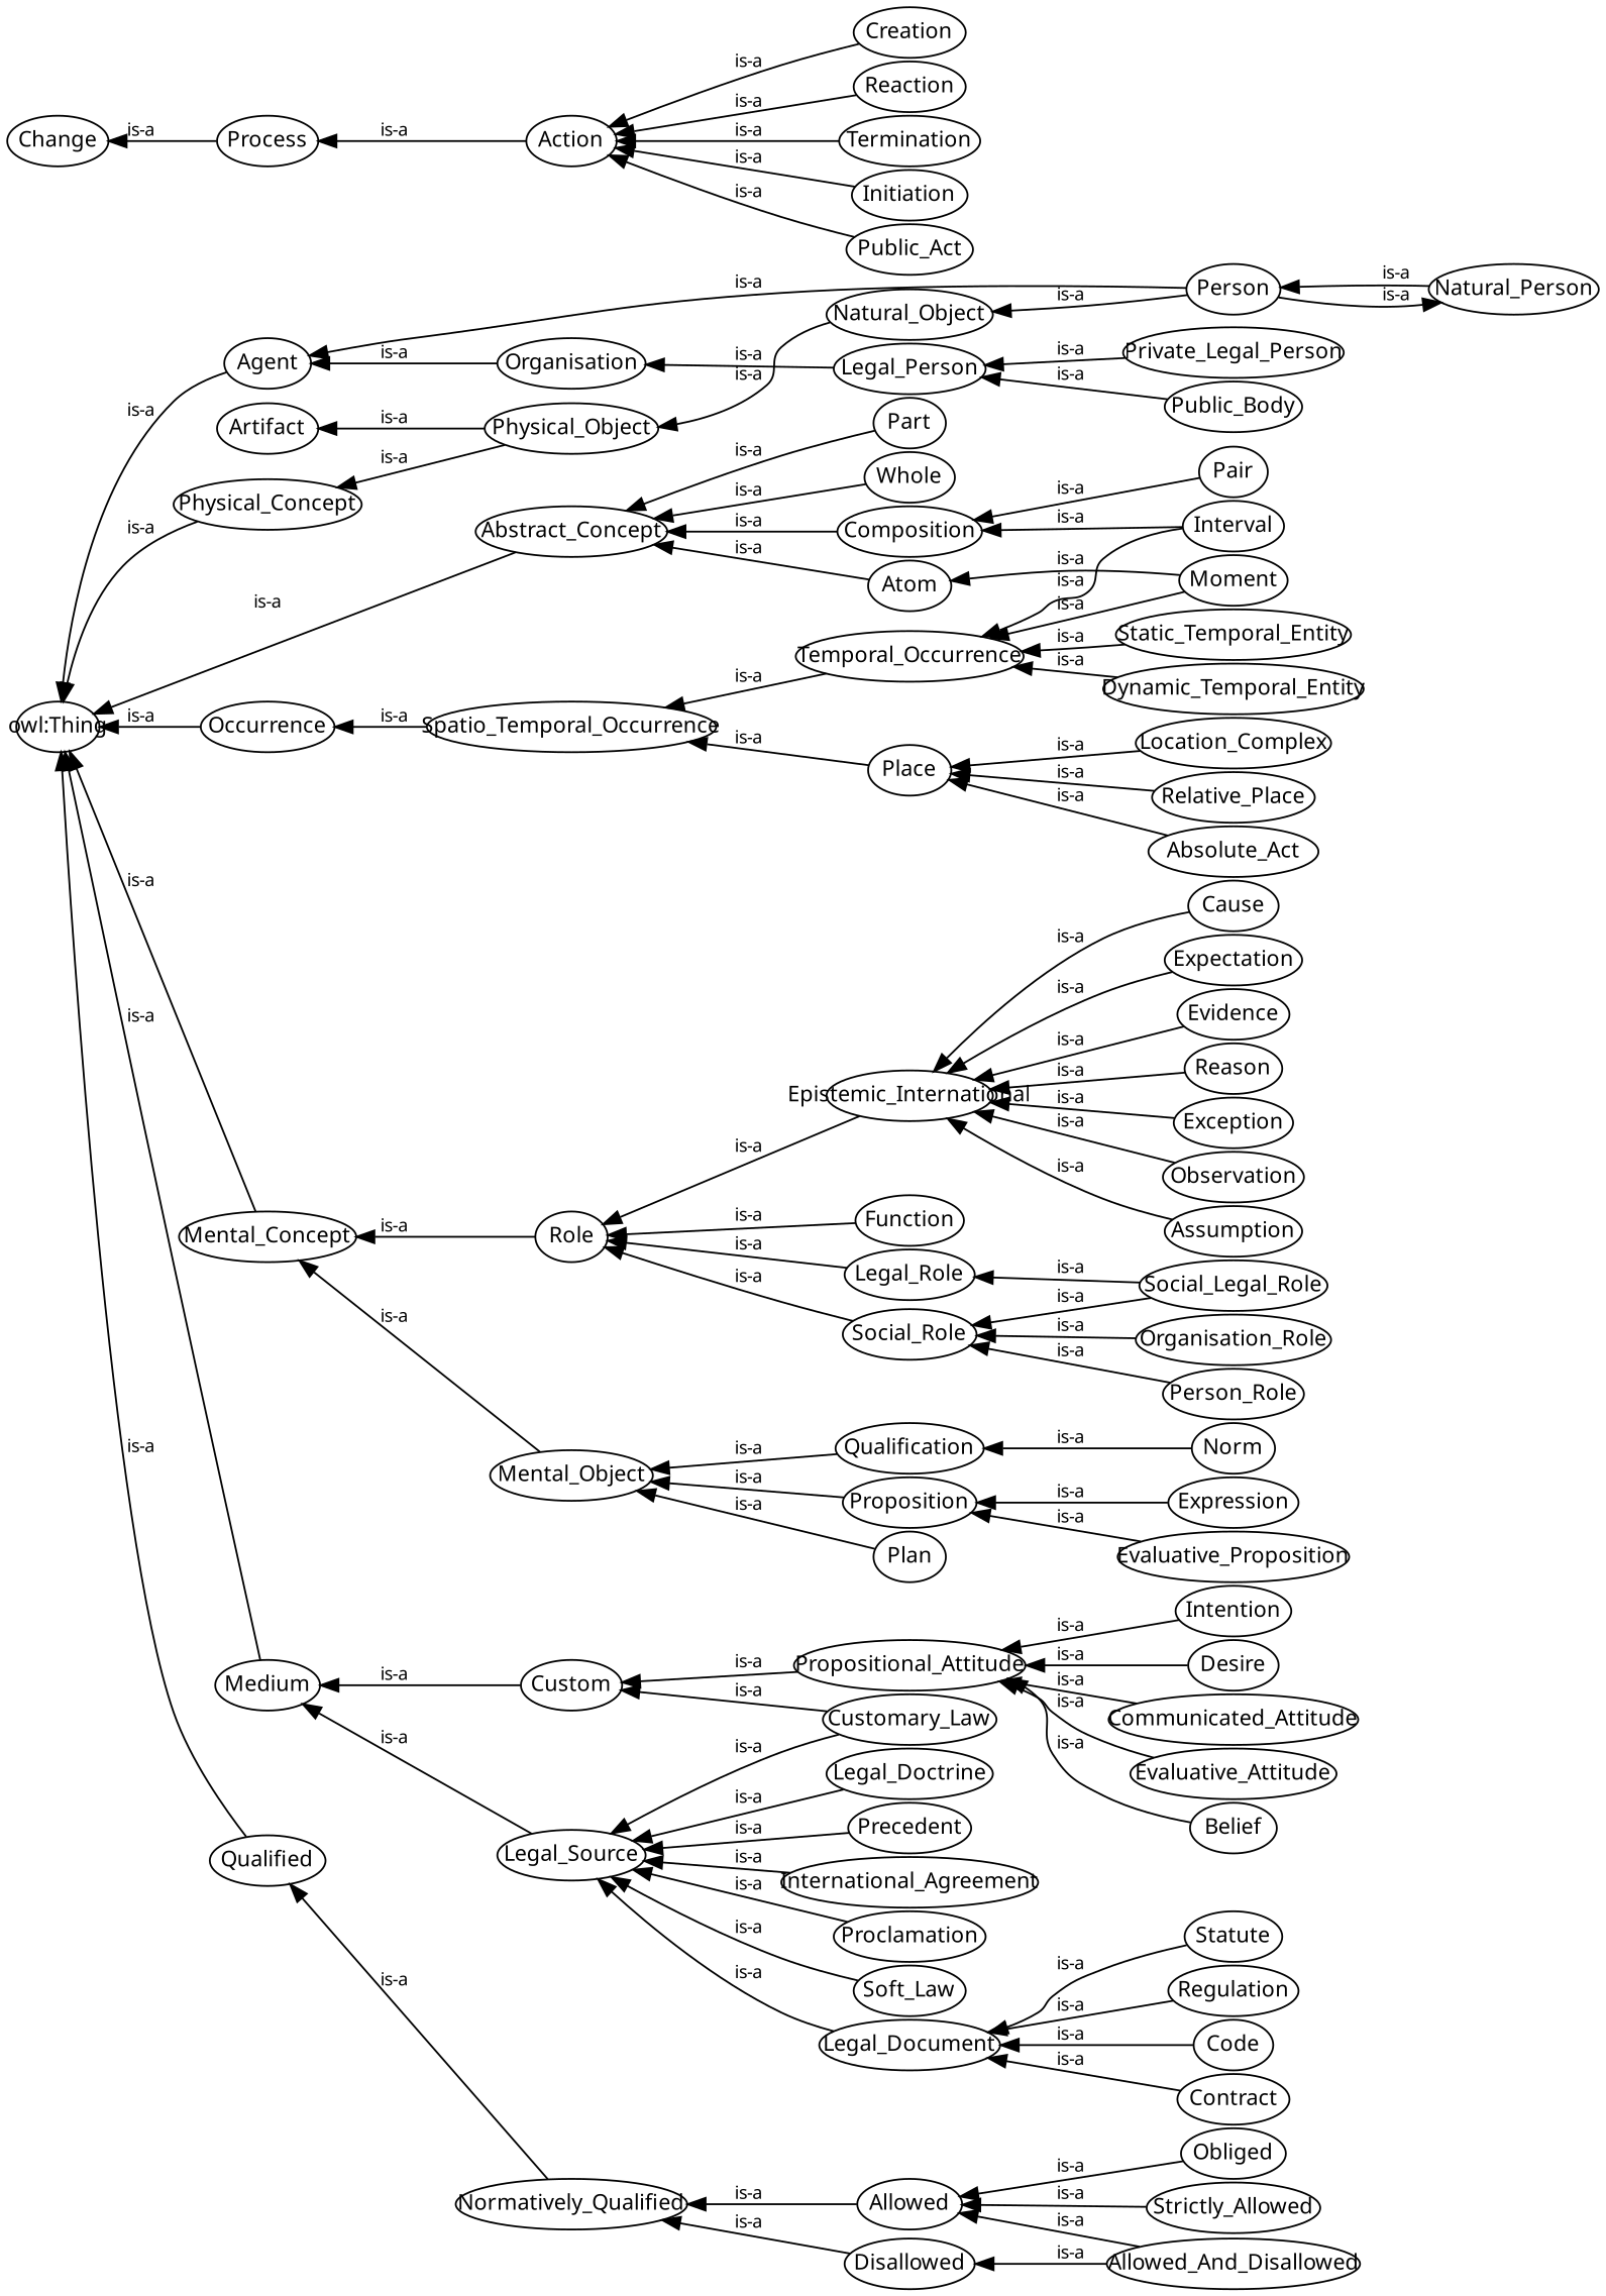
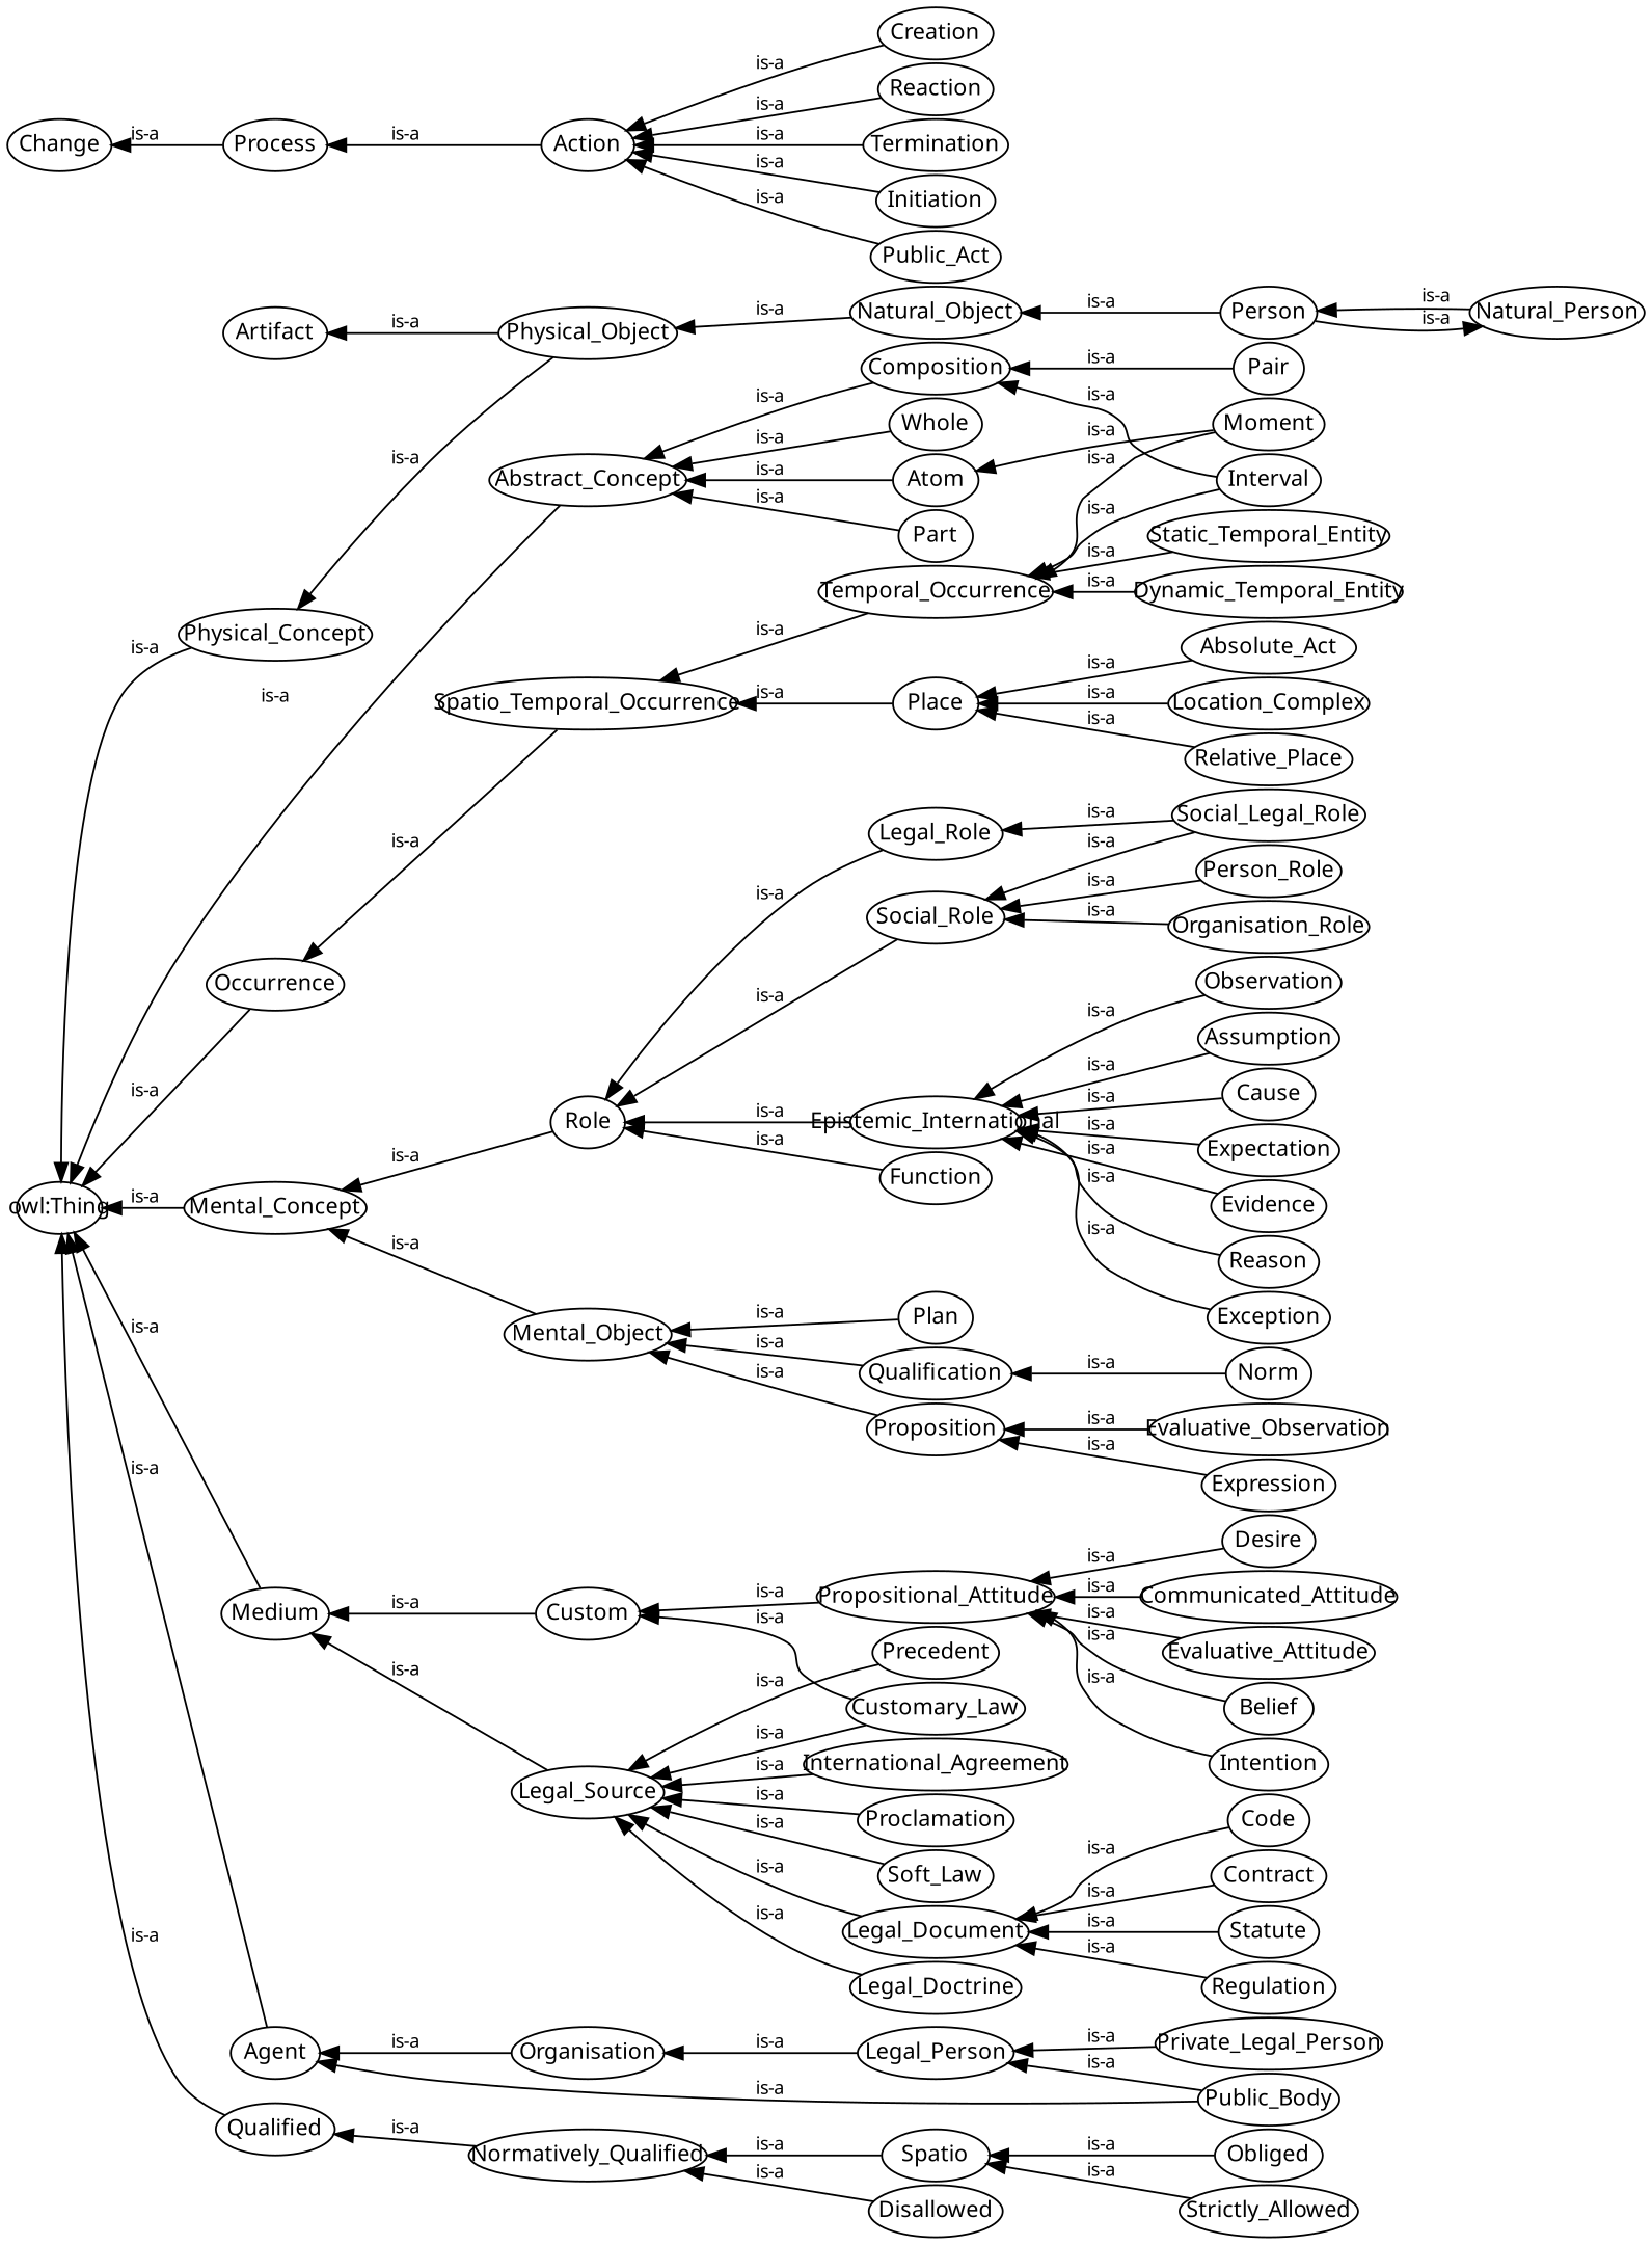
  digraph {
    nodesep=0.03
    rankdir=LR
    ranksep=0.05
    node [fixedsize=true fontname=GillSans fontsize=12.00 shape=ellipse]
    edge [dir=back floatlabel=true fontname=GillSans fontsize=10]
    Natural_Object [height=0.39 width=1.28]
    Person [height=0.39 width=0.72]
    Natural_Person [height=0.39 width=1.31]
    Legal_Person [height=0.39 width=1.17]
    Public_Body [height=0.39 width=1.06]
    Private_Legal_Person [height=0.39 width=1.69]
    Person_Role [height=0.39 width=1.08]
    Communicated_Attitude [height=0.39 width=1.92]
    Change [height=0.39 width=0.78]
    Process [height=0.39 width=0.78]
    Action [height=0.39 width=0.69]
    Plan [height=0.39 width=0.56]
    Evaluative_Attitude [height=0.39 width=1.58]
    Organisation_Role [height=0.39 width=1.50]
    Regulation [height=0.39 width=1.00]
    Whole [height=0.39 width=0.69]
    Relative_Place [height=0.39 width=1.25]
    Evidence [height=0.39 width=0.86]
    Belief [height=0.39 width=0.67]
    Dynamic_Temporal_Entity [height=0.39 width=2.00]
    Reason [height=0.39 width=0.75]
    Creation [height=0.39 width=0.86]
    Exception [height=0.39 width=0.92]
    Place [height=0.39 width=0.64]
    n25 [height=0.39 label=Absolute_Act width=1.31]
    Location_Complex [height=0.39 width=1.50]
    Qualification [height=0.39 width=1.14]
    Norm [height=0.39 width=0.64]
    Abstract_Concept [height=0.39 width=1.47]
    Composition [height=0.39 width=1.11]
    Part [height=0.39 width=0.56]
    Atom [height=0.39 width=0.64]
    Interval [height=0.39 width=0.78]
    Pair [height=0.39 width=0.53]
    Moment [height=0.39 width=0.83]
    Mental_Concept [height=0.39 width=1.36]
    Role [height=0.39 width=0.56]
    Mental_Object [height=0.39 width=1.25]
    Social_Role [height=0.39 width=1.03]
    Function [height=0.39 width=0.83]
    n41 [height=0.39 label=Epistemic_International width=1.28]
    Legal_Role [height=0.39 width=1.00]
    Proposition [height=0.39 width=1.03]
    Custom [height=0.39 width=0.78]
    Customary_Law [height=0.39 width=1.33]
    Propositional_Attitude [height=0.39 width=1.78]
    Proclamation [height=0.39 width=1.17]
    Normatively_Qualified [height=0.39 width=1.78]
-   Allowed [height=0.39 width=0.81]
+   Allowed [height=0.39 width=0.81 label=Spatio]
    Disallowed [height=0.39 width=1.00]
-   Allowed_And_Disallowed [height=0.39 width=1.94]
    Obliged [height=0.39 width=0.81]
    Strictly_Allowed [height=0.39 width=1.33]
    Soft_Law [height=0.39 width=0.86]
    Social_Legal_Role [height=0.39 width=1.44]
    "owl:Thing" [height=0.39 width=0.64]
    Occurrence [height=0.39 width=1.03]
    Medium [height=0.39 width=0.81]
    Physical_Concept [height=0.39 width=1.44]
    Agent [height=0.39 width=0.67]
    Qualified [height=0.39 width=0.89]
    Spatio_Temporal_Occurrence [height=0.39 width=2.22]
    Legal_Source [height=0.39 width=1.14]
    Physical_Object [height=0.39 width=1.33]
    Organisation [height=0.39 width=1.14]
    Code [height=0.39 width=0.61]
    Intention [height=0.39 width=0.89]
    Reaction [height=0.39 width=0.86]
    Termination [height=0.39 width=1.08]
    Initiation [height=0.39 width=0.89]
    Public_Act [height=0.39 width=0.97]
    Temporal_Occurrence [height=0.39 width=1.75]
    Static_Temporal_Entity [height=0.39 width=1.81]
    Observation [height=0.39 width=1.08]
    Contract [height=0.39 width=0.86]
    Artifact [height=0.39 width=0.78]
-   Evaluative_Proposition [height=0.39 width=1.78]
+   Evaluative_Proposition [height=0.39 width=1.78 label=Evaluative_Observation]
    Expression [height=0.39 width=1.00]
    Legal_Document [height=0.39 width=1.39]
    Statute [height=0.39 width=0.75]
    Assumption [height=0.39 width=1.06]
    Cause [height=0.39 width=0.69]
    Desire [height=0.39 width=0.69]
    Legal_Doctrine [height=0.39 width=1.28]
    Precedent [height=0.39 width=0.94]
    International_Agreement [height=0.39 width=1.97]
    Expectation [height=0.39 width=1.06]
    Natural_Object -> Person [label=" is-a "]
    Person -> Natural_Person [label=" is-a "]
    Natural_Person -> Person [label=" is-a "]
    Legal_Person -> Public_Body [label=" is-a "]
    Legal_Person -> Private_Legal_Person [label=" is-a "]
    Change -> Process [label=" is-a "]
    Process -> Action [label=" is-a "]
    Action -> Creation [label=" is-a "]
    Action -> Reaction [label=" is-a "]
    Action -> Termination [label=" is-a "]
    Action -> Initiation [label=" is-a "]
    Action -> Public_Act [label=" is-a "]
    Place -> Relative_Place [label=" is-a "]
    Place -> n25 [label=" is-a "]
    Place -> Location_Complex [label=" is-a "]
    Qualification -> Norm [label=" is-a "]
    Abstract_Concept -> Whole [label=" is-a "]
    Abstract_Concept -> Composition [label=" is-a "]
    Abstract_Concept -> Part [label=" is-a "]
    Abstract_Concept -> Atom [label=" is-a "]
    Composition -> Interval [label=" is-a "]
    Composition -> Pair [label=" is-a "]
    Atom -> Moment [label=" is-a "]
    Mental_Concept -> Role [label=" is-a "]
    Mental_Concept -> Mental_Object [label=" is-a "]
    Role -> Social_Role [label=" is-a "]
    Role -> Function [label=" is-a "]
    Role -> n41 [label=" is-a "]
    Role -> Legal_Role [label=" is-a "]
    Mental_Object -> Plan [label=" is-a "]
    Mental_Object -> Qualification [label=" is-a "]
    Mental_Object -> Proposition [label=" is-a "]
    Social_Role -> Person_Role [label=" is-a "]
    Social_Role -> Organisation_Role [label=" is-a "]
    Social_Role -> Social_Legal_Role [label=" is-a "]
    n41 -> Evidence [label=" is-a "]
    n41 -> Reason [label=" is-a "]
    n41 -> Exception [label=" is-a "]
    n41 -> Observation [label=" is-a "]
    n41 -> Assumption [label=" is-a "]
    n41 -> Cause [label=" is-a "]
    n41 -> Expectation [label=" is-a "]
    Legal_Role -> Social_Legal_Role [label=" is-a "]
    Proposition -> Evaluative_Proposition [label=" is-a "]
    Proposition -> Expression [label=" is-a "]
    Custom -> Customary_Law [label=" is-a "]
    Custom -> Propositional_Attitude [label=" is-a "]
    Propositional_Attitude -> Communicated_Attitude [label=" is-a "]
    Propositional_Attitude -> Evaluative_Attitude [label=" is-a "]
    Propositional_Attitude -> Belief [label=" is-a "]
    Propositional_Attitude -> Intention [label=" is-a "]
    Propositional_Attitude -> Desire [label=" is-a "]
    Normatively_Qualified -> Allowed [label=" is-a "]
    Normatively_Qualified -> Disallowed [label=" is-a "]
-   Allowed -> Allowed_And_Disallowed [label=" is-a "]
    Allowed -> Obliged [label=" is-a "]
    Allowed -> Strictly_Allowed [label=" is-a "]
-   Disallowed -> Allowed_And_Disallowed [label=" is-a "]
    "owl:Thing" -> Abstract_Concept [label=" is-a "]
    "owl:Thing" -> Mental_Concept [label=" is-a "]
    "owl:Thing" -> Occurrence [label=" is-a "]
    "owl:Thing" -> Medium [label=" is-a "]
    "owl:Thing" -> Physical_Concept [label=" is-a "]
    "owl:Thing" -> Agent [label=" is-a "]
    "owl:Thing" -> Qualified [label=" is-a "]
    Occurrence -> Spatio_Temporal_Occurrence [label=" is-a "]
    Medium -> Custom [label=" is-a "]
    Medium -> Legal_Source [label=" is-a "]
    Physical_Concept -> Physical_Object [label=" is-a "]
-   Agent -> Person [label=" is-a "]
+   Agent -> Public_Body [label=" is-a "]
    Agent -> Organisation [label=" is-a "]
    Qualified -> Normatively_Qualified [label=" is-a "]
    Spatio_Temporal_Occurrence -> Place [label=" is-a "]
    Spatio_Temporal_Occurrence -> Temporal_Occurrence [label=" is-a "]
    Legal_Source -> Customary_Law [label=" is-a "]
    Legal_Source -> Proclamation [label=" is-a "]
    Legal_Source -> Soft_Law [label=" is-a "]
    Legal_Source -> Legal_Document [label=" is-a "]
    Legal_Source -> Legal_Doctrine [label=" is-a "]
    Legal_Source -> Precedent [label=" is-a "]
    Legal_Source -> International_Agreement [label=" is-a "]
    Physical_Object -> Natural_Object [label=" is-a "]
    Organisation -> Legal_Person [label=" is-a "]
    Temporal_Occurrence -> Dynamic_Temporal_Entity [label=" is-a "]
    Temporal_Occurrence -> Interval [label=" is-a "]
    Temporal_Occurrence -> Moment [label=" is-a "]
    Temporal_Occurrence -> Static_Temporal_Entity [label=" is-a "]
    Artifact -> Physical_Object [label=" is-a "]
    Legal_Document -> Regulation [label=" is-a "]
    Legal_Document -> Code [label=" is-a "]
    Legal_Document -> Contract [label=" is-a "]
    Legal_Document -> Statute [label=" is-a "]
  }
